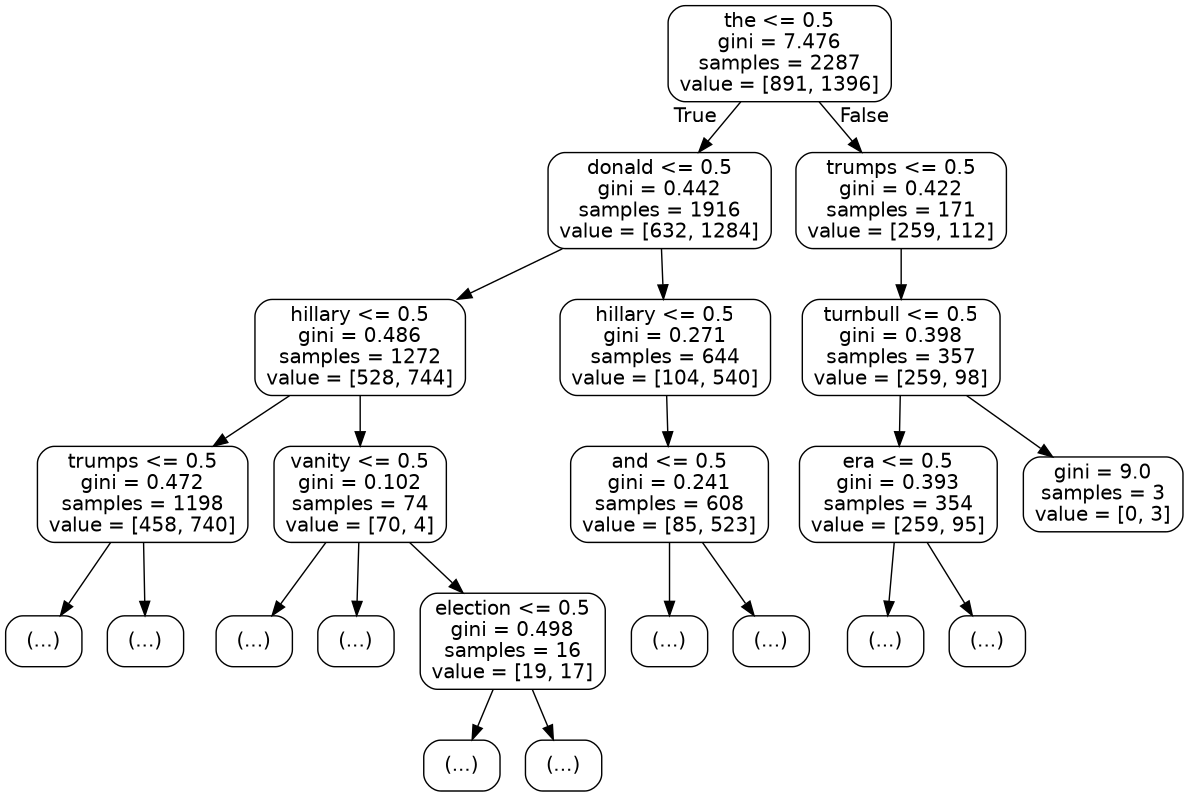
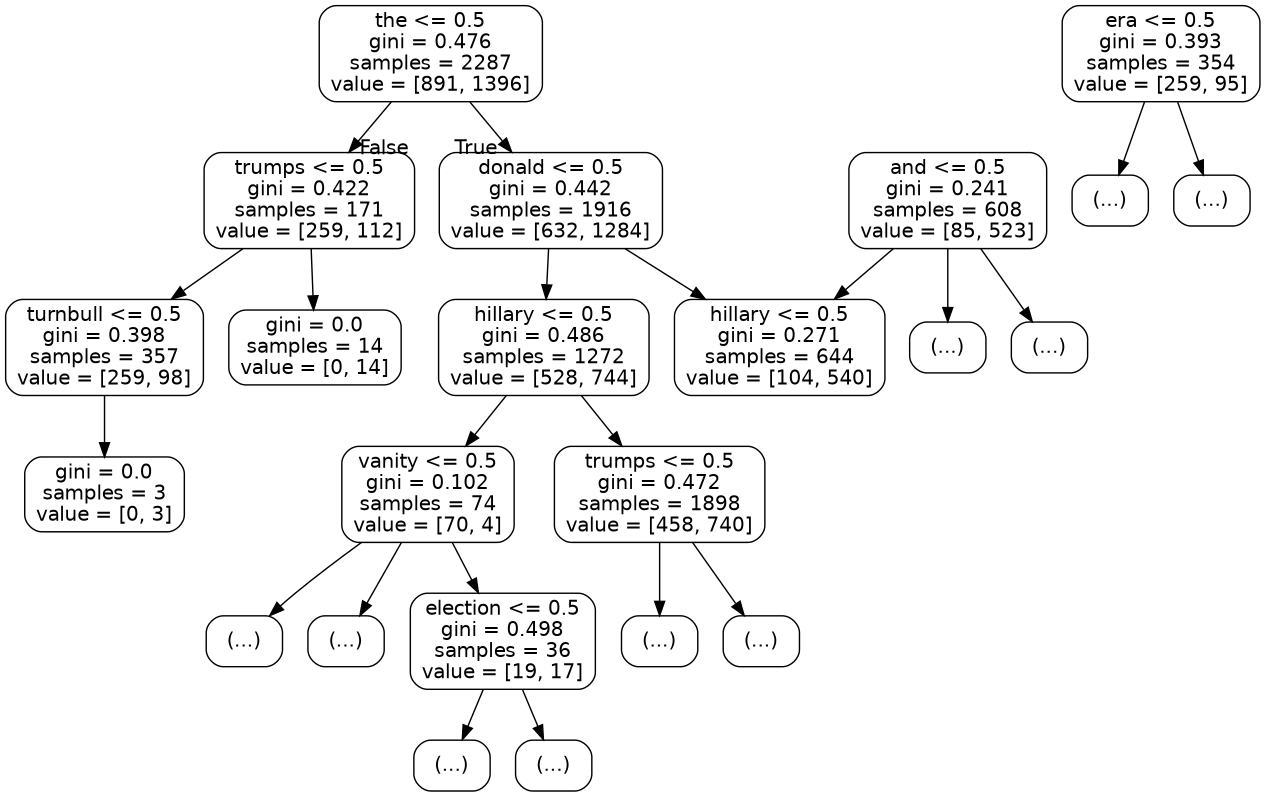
  digraph {
    node [color=black fontname=helvetica shape=box style=rounded]
    edge [fontname=helvetica]
-   n1 [label="the <= 0.5\ngini = 7.476\nsamples = 2287\nvalue = [891, 1396]"]
+   n1 [label="the <= 0.5\ngini = 0.476\nsamples = 2287\nvalue = [891, 1396]"]
    n2 [label="donald <= 0.5\ngini = 0.442\nsamples = 1916\nvalue = [632, 1284]"]
    n3 [label="trumps <= 0.5\ngini = 0.422\nsamples = 171\nvalue = [259, 112]"]
    n4 [label="hillary <= 0.5\ngini = 0.486\nsamples = 1272\nvalue = [528, 744]"]
    n5 [label="hillary <= 0.5\ngini = 0.271\nsamples = 644\nvalue = [104, 540]"]
    n6 [label="turnbull <= 0.5\ngini = 0.398\nsamples = 357\nvalue = [259, 98]"]
-   n8 [label="trumps <= 0.5\ngini = 0.472\nsamples = 1198\nvalue = [458, 740]"]
+   n7 [label="gini = 0.0\nsamples = 14\nvalue = [0, 14]"]
+   n8 [label="trumps <= 0.5\ngini = 0.472\nsamples = 1898\nvalue = [458, 740]"]
    n9 [label="vanity <= 0.5\ngini = 0.102\nsamples = 74\nvalue = [70, 4]"]
    n10 [label="and <= 0.5\ngini = 0.241\nsamples = 608\nvalue = [85, 523]"]
    n11 [label="(...)"]
    n12 [label="(...)"]
    n13 [label="(...)"]
    n14 [label="(...)"]
-   n15 [label="election <= 0.5\ngini = 0.498\nsamples = 16\nvalue = [19, 17]"]
+   n15 [label="election <= 0.5\ngini = 0.498\nsamples = 36\nvalue = [19, 17]"]
    n16 [label="(...)"]
    n17 [label="(...)"]
    n18 [label="(...)"]
    n19 [label="(...)"]
    n20 [label="era <= 0.5\ngini = 0.393\nsamples = 354\nvalue = [259, 95]"]
-   n21 [label="gini = 9.0\nsamples = 3\nvalue = [0, 3]"]
+   n21 [label="gini = 0.0\nsamples = 3\nvalue = [0, 3]"]
    n22 [label="(...)"]
    n23 [label="(...)"]
    n1 -> n2 [headlabel=True labelangle=45 labeldistance=2.5]
    n1 -> n3 [headlabel=False labelangle=-45 labeldistance=2.5]
    n2 -> n4
    n2 -> n5
    n3 -> n6
+   n3 -> n7
    n4 -> n8
    n4 -> n9
-   n5 -> n10
-   n6 -> n20
+   n10 -> n5
    n6 -> n21
    n8 -> n11
    n8 -> n12
    n9 -> n13
    n9 -> n14
    n9 -> n15
    n10 -> n16
    n10 -> n17
    n15 -> n18
    n15 -> n19
    n20 -> n22
    n20 -> n23
  }
